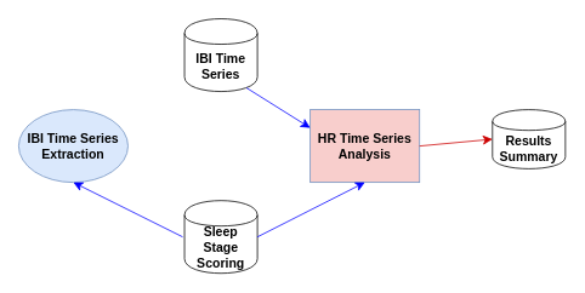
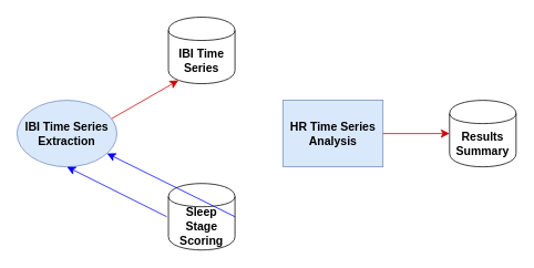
  <mxCell id="0" />
  <mxCell id="1" parent="0" />
  <mxCell id="2" value="&lt;font style=&quot;font-size: 14px&quot;&gt;&lt;b&gt;IBI Time Series Extraction&lt;/b&gt;&lt;/font&gt;" style="ellipse;whiteSpace=wrap;html=1;fillColor=#dae8fc;strokeColor=#6c8ebf;" vertex="1" parent="1"><mxGeometry x="20" y="120" width="120" height="80" as="geometry" /></mxCell>
- <mxCell id="3" value="&lt;font style=&quot;font-size: 14px&quot;&gt;&lt;b&gt;HR Time Series Analysis&lt;/b&gt;&lt;/font&gt;" style="rounded=0;whiteSpace=wrap;html=1;fillColor=#f8cecc;strokeColor=#6c8ebf;" vertex="1" parent="1"><mxGeometry x="340" y="120" width="120" height="80" as="geometry" /></mxCell>
+ <mxCell id="3" value="&lt;font style=&quot;font-size: 14px&quot;&gt;&lt;b&gt;HR Time Series Analysis&lt;/b&gt;&lt;/font&gt;" style="rounded=0;whiteSpace=wrap;html=1;fillColor=#dae8fc;strokeColor=#6c8ebf;" vertex="1" parent="1"><mxGeometry x="340" y="120" width="120" height="80" as="geometry" /></mxCell>
  <mxCell id="4" value="&lt;font style=&quot;font-size: 14px&quot;&gt;&lt;b&gt;Sleep &lt;br&gt;Stage&lt;br&gt;Scoring&lt;/b&gt;&lt;/font&gt;" style="shape=cylinder;whiteSpace=wrap;html=1;boundedLbl=1;backgroundOutline=1;" vertex="1" parent="1"><mxGeometry x="202" y="220" width="80" height="80" as="geometry" /></mxCell>
  <mxCell id="5" value="&lt;font style=&quot;font-size: 14px&quot;&gt;&lt;b&gt;IBI Time Series&lt;/b&gt;&lt;/font&gt;" style="shape=cylinder;whiteSpace=wrap;html=1;boundedLbl=1;backgroundOutline=1;" vertex="1" parent="1"><mxGeometry x="202" y="20" width="80" height="80" as="geometry" /></mxCell>
  <mxCell id="6" value="" style="endArrow=classic;html=1;entryX=0.5;entryY=1;entryDx=0;entryDy=0;endSize=8;strokeColor=#0000FF;" edge="1" parent="1" target="2"><mxGeometry width="50" height="50" relative="1" as="geometry"><mxPoint x="200" y="260" as="sourcePoint" /><mxPoint x="20" y="300" as="targetPoint" /></mxGeometry></mxCell>
- <mxCell id="8" value="" style="endArrow=classic;html=1;exitX=0.85;exitY=0.95;exitDx=0;exitDy=0;entryX=0;entryY=0.25;entryDx=0;entryDy=0;endSize=8;exitPerimeter=0;strokeColor=#0000FF;" edge="1" parent="1" source="5" target="3"><mxGeometry width="50" height="50" relative="1" as="geometry"><mxPoint x="260" y="224" as="sourcePoint" /><mxPoint x="312" y="160" as="targetPoint" /><Array as="points" /></mxGeometry></mxCell>
- <mxCell id="9" value="&lt;span style=&quot;font-size: 14px&quot;&gt;&lt;b&gt;Results Summary&lt;/b&gt;&lt;/span&gt;" style="shape=cylinder;whiteSpace=wrap;html=1;boundedLbl=1;backgroundOutline=1;" vertex="1" parent="1"><mxGeometry x="540" y="120" width="80" height="65" as="geometry" /></mxCell>
+ <mxCell id="7" value="" style="endArrow=classic;html=1;exitX=1;exitY=0.25;exitDx=0;exitDy=0;entryX=0.15;entryY=0.95;entryDx=0;entryDy=0;endSize=8;entryPerimeter=0;strokeColor=#CC0000;" edge="1" parent="1" source="2" target="5"><mxGeometry width="50" height="50" relative="1" as="geometry"><mxPoint x="140" y="160" as="sourcePoint" /><mxPoint x="220" y="100" as="targetPoint" /><Array as="points" /></mxGeometry></mxCell>
+ <mxCell id="9" value="&lt;span style=&quot;font-size: 14px&quot;&gt;&lt;b&gt;Results Summary&lt;/b&gt;&lt;/span&gt;" style="shape=cylinder;whiteSpace=wrap;html=1;boundedLbl=1;backgroundOutline=1;" vertex="1" parent="1"><mxGeometry x="540" y="120" width="80" height="80" as="geometry" /></mxCell>
  <mxCell id="10" value="" style="endArrow=classic;html=1;exitX=0.85;exitY=0.95;exitDx=0;exitDy=0;entryX=0;entryY=0.5;entryDx=0;entryDy=0;endSize=8;exitPerimeter=0;strokeColor=#CC0000;" edge="1" parent="1" target="9"><mxGeometry width="50" height="50" relative="1" as="geometry"><mxPoint x="460" y="160" as="sourcePoint" /><mxPoint x="524" y="224" as="targetPoint" /><Array as="points" /></mxGeometry></mxCell>
- <mxCell id="11" value="" style="endArrow=classic;html=1;exitX=1;exitY=0.5;exitDx=0;exitDy=0;entryX=0.5;entryY=1;entryDx=0;entryDy=0;endSize=8;strokeColor=#0000FF;" edge="1" parent="1" source="4" target="3"><mxGeometry width="50" height="50" relative="1" as="geometry"><mxPoint x="-50" y="250" as="sourcePoint" /><mxPoint x="30" y="190" as="targetPoint" /></mxGeometry></mxCell>
+ <mxCell id="11" value="" style="endArrow=classic;html=1;exitX=1;exitY=0.5;exitDx=0;exitDy=0;endSize=8;strokeColor=#0000FF;" edge="1" parent="1" source="4" target="2"><mxGeometry width="50" height="50" relative="1" as="geometry"><mxPoint x="-50" y="250" as="sourcePoint" /><mxPoint x="30" y="190" as="targetPoint" /></mxGeometry></mxCell>
